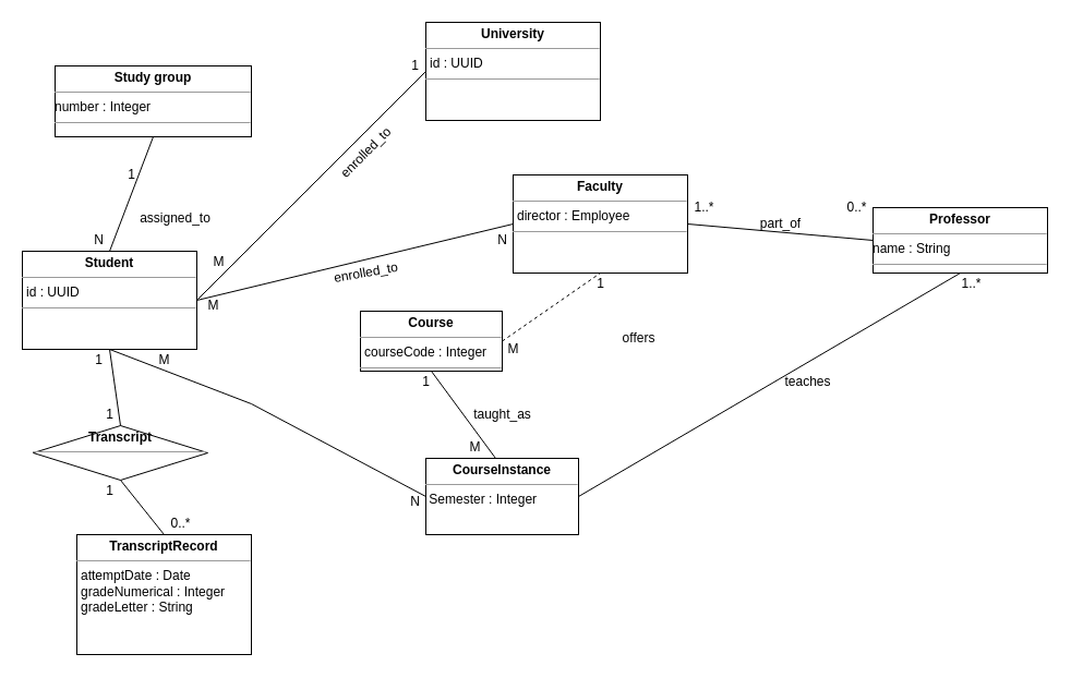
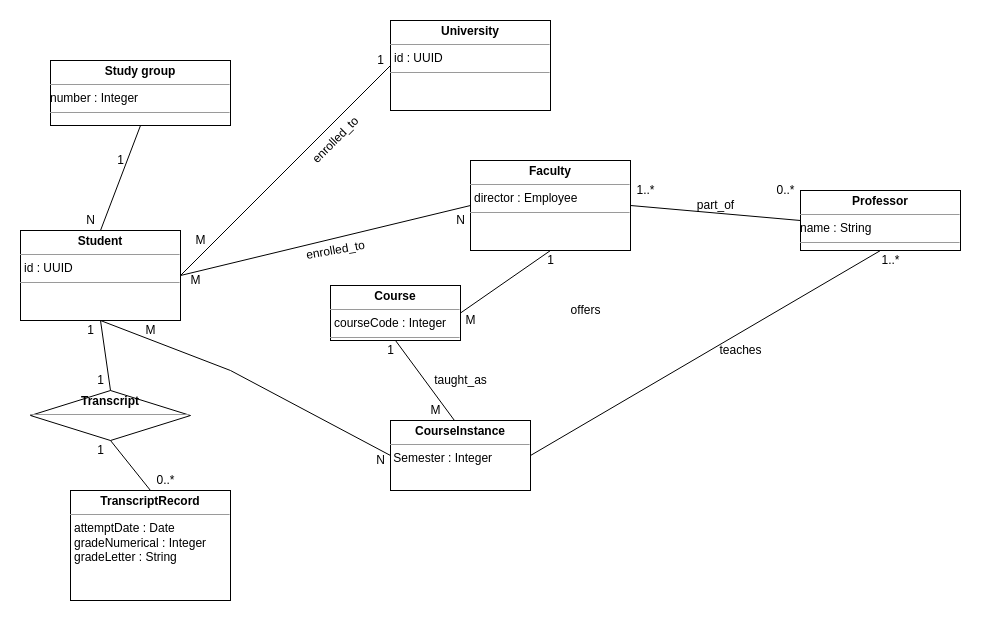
  <mxCell id="0" />
  <mxCell id="1" parent="0" />
  <mxCell id="2" value="&lt;p style=&quot;margin: 0px ; margin-top: 4px ; text-align: center&quot;&gt;&lt;b&gt;Student&lt;/b&gt;&lt;br&gt;&lt;/p&gt;&lt;hr size=&quot;1&quot;&gt;&lt;p style=&quot;margin: 0px ; margin-left: 4px&quot;&gt;id : UUID&lt;br&gt;&lt;/p&gt;&lt;hr size=&quot;1&quot;&gt;" style="verticalAlign=top;align=left;overflow=fill;fontSize=12;fontFamily=Helvetica;html=1;" vertex="1" parent="1"><mxGeometry x="20" y="230" width="160" height="90" as="geometry" /></mxCell>
  <mxCell id="3" value="&lt;p style=&quot;margin: 0px ; margin-top: 4px ; text-align: center&quot;&gt;&lt;b&gt;Study group&lt;/b&gt;&lt;br&gt;&lt;/p&gt;&lt;hr size=&quot;1&quot;&gt;number : Integer&lt;br&gt;&lt;hr size=&quot;1&quot;&gt;" style="verticalAlign=top;align=left;overflow=fill;fontSize=12;fontFamily=Helvetica;html=1;" vertex="1" parent="1"><mxGeometry x="50" y="60" width="180" height="65" as="geometry" /></mxCell>
  <mxCell id="4" value="" style="endArrow=none;html=1;rounded=0;exitX=0.5;exitY=0;exitDx=0;exitDy=0;entryX=0.5;entryY=1;entryDx=0;entryDy=0;" edge="1" parent="1" source="2" target="3"><mxGeometry width="50" height="50" relative="1" as="geometry"><mxPoint x="220" y="170" as="sourcePoint" /><mxPoint x="270" y="120" as="targetPoint" /></mxGeometry></mxCell>
- <mxCell id="5" value="assigned_to" style="text;html=1;align=center;verticalAlign=middle;resizable=0;points=[];autosize=1;strokeColor=none;fillColor=none;" vertex="1" parent="1"><mxGeometry x="120" y="190" width="80" height="20" as="geometry" /></mxCell>
  <mxCell id="6" value="&lt;p style=&quot;margin: 0px ; margin-top: 4px ; text-align: center&quot;&gt;&lt;b&gt;University&lt;/b&gt;&lt;br&gt;&lt;/p&gt;&lt;hr size=&quot;1&quot;&gt;&lt;p style=&quot;margin: 0px ; margin-left: 4px&quot;&gt;id : UUID&lt;br&gt;&lt;/p&gt;&lt;hr size=&quot;1&quot;&gt;" style="verticalAlign=top;align=left;overflow=fill;fontSize=12;fontFamily=Helvetica;html=1;" vertex="1" parent="1"><mxGeometry x="390" y="20" width="160" height="90" as="geometry" /></mxCell>
  <mxCell id="7" value="" style="endArrow=none;html=1;rounded=0;exitX=1;exitY=0.5;exitDx=0;exitDy=0;entryX=0;entryY=0.5;entryDx=0;entryDy=0;" edge="1" parent="1" source="2" target="6"><mxGeometry width="50" height="50" relative="1" as="geometry"><mxPoint x="270" y="170" as="sourcePoint" /><mxPoint x="320" y="120" as="targetPoint" /></mxGeometry></mxCell>
  <mxCell id="8" value="enrolled_to" style="text;html=1;align=center;verticalAlign=middle;resizable=0;points=[];autosize=1;strokeColor=none;fillColor=none;rotation=-45;" vertex="1" parent="1"><mxGeometry x="300" y="130" width="70" height="20" as="geometry" /></mxCell>
  <mxCell id="9" value="&lt;p style=&quot;margin: 0px ; margin-top: 4px ; text-align: center&quot;&gt;&lt;b&gt;Faculty&lt;/b&gt;&lt;br&gt;&lt;/p&gt;&lt;hr size=&quot;1&quot;&gt;&lt;p style=&quot;margin: 0px ; margin-left: 4px&quot;&gt;director : Employee&lt;br&gt;&lt;/p&gt;&lt;hr size=&quot;1&quot;&gt;" style="verticalAlign=top;align=left;overflow=fill;fontSize=12;fontFamily=Helvetica;html=1;" vertex="1" parent="1"><mxGeometry x="470" y="160" width="160" height="90" as="geometry" /></mxCell>
  <mxCell id="10" value="&lt;p style=&quot;margin: 0px ; margin-top: 4px ; text-align: center&quot;&gt;&lt;b&gt;Professor&lt;/b&gt;&lt;br&gt;&lt;/p&gt;&lt;hr size=&quot;1&quot;&gt;name : String&lt;br&gt;&lt;hr size=&quot;1&quot;&gt;" style="verticalAlign=top;align=left;overflow=fill;fontSize=12;fontFamily=Helvetica;html=1;" vertex="1" parent="1"><mxGeometry x="800" y="190" width="160" height="60" as="geometry" /></mxCell>
  <mxCell id="11" value="&lt;p style=&quot;margin: 0px ; margin-top: 4px ; text-align: center&quot;&gt;&lt;b&gt;Course&lt;/b&gt;&lt;br&gt;&lt;/p&gt;&lt;hr size=&quot;1&quot;&gt;&lt;p style=&quot;margin: 0px ; margin-left: 4px&quot;&gt;courseCode : Integer&lt;br&gt;&lt;/p&gt;&lt;hr size=&quot;1&quot;&gt;" style="verticalAlign=top;align=left;overflow=fill;fontSize=12;fontFamily=Helvetica;html=1;" vertex="1" parent="1"><mxGeometry x="330" y="285" width="130" height="55" as="geometry" /></mxCell>
- <mxCell id="12" value="" style="endArrow=none;html=1;rounded=0;entryX=0.5;entryY=1;entryDx=0;entryDy=0;exitX=1;exitY=0.5;exitDx=0;exitDy=0;dashed=1;" edge="1" parent="1" source="11" target="9"><mxGeometry width="50" height="50" relative="1" as="geometry"><mxPoint x="460" y="340" as="sourcePoint" /><mxPoint x="470" y="230" as="targetPoint" /></mxGeometry></mxCell>
+ <mxCell id="12" value="" style="endArrow=none;html=1;rounded=0;entryX=0.5;entryY=1;entryDx=0;entryDy=0;exitX=1;exitY=0.5;exitDx=0;exitDy=0;" edge="1" parent="1" source="11" target="9"><mxGeometry width="50" height="50" relative="1" as="geometry"><mxPoint x="460" y="340" as="sourcePoint" /><mxPoint x="470" y="230" as="targetPoint" /></mxGeometry></mxCell>
  <mxCell id="13" value="offers" style="text;html=1;align=center;verticalAlign=middle;resizable=0;points=[];autosize=1;strokeColor=none;fillColor=none;" vertex="1" parent="1"><mxGeometry x="560" y="300" width="50" height="20" as="geometry" /></mxCell>
  <mxCell id="14" value="part_of" style="text;html=1;align=center;verticalAlign=middle;resizable=0;points=[];autosize=1;strokeColor=none;fillColor=none;" vertex="1" parent="1"><mxGeometry x="690" y="195" width="50" height="20" as="geometry" /></mxCell>
  <mxCell id="15" value="" style="endArrow=none;html=1;rounded=0;exitX=1;exitY=0.5;exitDx=0;exitDy=0;entryX=0;entryY=0.5;entryDx=0;entryDy=0;" edge="1" parent="1" source="9" target="10"><mxGeometry width="50" height="50" relative="1" as="geometry"><mxPoint x="750" y="280" as="sourcePoint" /><mxPoint x="800" y="230" as="targetPoint" /></mxGeometry></mxCell>
  <mxCell id="16" value="" style="endArrow=none;html=1;rounded=0;entryX=0.5;entryY=1;entryDx=0;entryDy=0;exitX=1;exitY=0.5;exitDx=0;exitDy=0;" edge="1" parent="1" source="35" target="10"><mxGeometry width="50" height="50" relative="1" as="geometry"><mxPoint x="570" y="370" as="sourcePoint" /><mxPoint x="790" y="280" as="targetPoint" /></mxGeometry></mxCell>
  <mxCell id="17" value="teaches" style="text;html=1;align=center;verticalAlign=middle;resizable=0;points=[];autosize=1;strokeColor=none;fillColor=none;" vertex="1" parent="1"><mxGeometry x="710" y="340" width="60" height="20" as="geometry" /></mxCell>
  <mxCell id="18" value="1" style="text;html=1;align=center;verticalAlign=middle;resizable=0;points=[];autosize=1;strokeColor=none;fillColor=none;" vertex="1" parent="1"><mxGeometry x="540" y="250" width="20" height="20" as="geometry" /></mxCell>
  <mxCell id="19" value="1..*" style="text;html=1;align=center;verticalAlign=middle;resizable=0;points=[];autosize=1;strokeColor=none;fillColor=none;" vertex="1" parent="1"><mxGeometry x="875" y="250" width="30" height="20" as="geometry" /></mxCell>
  <mxCell id="20" value="1..*" style="text;html=1;align=center;verticalAlign=middle;resizable=0;points=[];autosize=1;strokeColor=none;fillColor=none;" vertex="1" parent="1"><mxGeometry x="630" y="180" width="30" height="20" as="geometry" /></mxCell>
  <mxCell id="21" value="0..*" style="text;html=1;align=center;verticalAlign=middle;resizable=0;points=[];autosize=1;strokeColor=none;fillColor=none;" vertex="1" parent="1"><mxGeometry x="770" y="180" width="30" height="20" as="geometry" /></mxCell>
  <mxCell id="22" value="&lt;p style=&quot;margin: 0px ; margin-top: 4px ; text-align: center&quot;&gt;&lt;b&gt;Transcript&lt;/b&gt;&lt;br&gt;&lt;/p&gt;&lt;hr size=&quot;1&quot;&gt;&lt;p style=&quot;margin: 0px ; margin-left: 4px&quot;&gt;&lt;br&gt;&lt;/p&gt;" style="rhombus;verticalAlign=top;align=left;overflow=fill;fontSize=12;fontFamily=Helvetica;html=1;" vertex="1" parent="1"><mxGeometry x="30" y="390" width="160" height="50" as="geometry" /></mxCell>
  <mxCell id="23" value="" style="endArrow=none;html=1;rounded=0;exitX=1;exitY=0.5;exitDx=0;exitDy=0;entryX=0;entryY=0.5;entryDx=0;entryDy=0;" edge="1" parent="1" source="2" target="9"><mxGeometry width="50" height="50" relative="1" as="geometry"><mxPoint x="210" y="320" as="sourcePoint" /><mxPoint x="260" y="270" as="targetPoint" /></mxGeometry></mxCell>
  <mxCell id="24" value="enrolled_to" style="text;html=1;align=center;verticalAlign=middle;resizable=0;points=[];autosize=1;strokeColor=none;fillColor=none;rotation=-10;" vertex="1" parent="1"><mxGeometry x="300" y="240" width="70" height="20" as="geometry" /></mxCell>
  <mxCell id="25" value="M" style="text;html=1;align=center;verticalAlign=middle;resizable=0;points=[];autosize=1;strokeColor=none;fillColor=none;" vertex="1" parent="1"><mxGeometry x="180" y="270" width="30" height="20" as="geometry" /></mxCell>
  <mxCell id="26" value="N" style="text;html=1;align=center;verticalAlign=middle;resizable=0;points=[];autosize=1;strokeColor=none;fillColor=none;" vertex="1" parent="1"><mxGeometry x="450" y="210" width="20" height="20" as="geometry" /></mxCell>
  <mxCell id="27" value="M" style="text;html=1;align=center;verticalAlign=middle;resizable=0;points=[];autosize=1;strokeColor=none;fillColor=none;" vertex="1" parent="1"><mxGeometry x="185" y="230" width="30" height="20" as="geometry" /></mxCell>
  <mxCell id="28" value="1" style="text;html=1;align=center;verticalAlign=middle;resizable=0;points=[];autosize=1;strokeColor=none;fillColor=none;" vertex="1" parent="1"><mxGeometry x="370" y="50" width="20" height="20" as="geometry" /></mxCell>
  <mxCell id="29" value="N" style="text;html=1;align=center;verticalAlign=middle;resizable=0;points=[];autosize=1;strokeColor=none;fillColor=none;" vertex="1" parent="1"><mxGeometry x="80" y="210" width="20" height="20" as="geometry" /></mxCell>
  <mxCell id="30" value="1" style="text;html=1;align=center;verticalAlign=middle;resizable=0;points=[];autosize=1;strokeColor=none;fillColor=none;" vertex="1" parent="1"><mxGeometry x="110" y="150" width="20" height="20" as="geometry" /></mxCell>
  <mxCell id="31" value="" style="endArrow=none;html=1;rounded=0;exitX=0.5;exitY=1;exitDx=0;exitDy=0;entryX=0;entryY=0.5;entryDx=0;entryDy=0;" edge="1" parent="1" source="2" target="35"><mxGeometry width="50" height="50" relative="1" as="geometry"><mxPoint x="280" y="330" as="sourcePoint" /><mxPoint x="360" y="380" as="targetPoint" /><Array as="points"><mxPoint x="230" y="370" /></Array></mxGeometry></mxCell>
  <mxCell id="32" value="&lt;p style=&quot;margin: 0px ; margin-top: 4px ; text-align: center&quot;&gt;&lt;b&gt;TranscriptRecord&lt;/b&gt;&lt;br&gt;&lt;/p&gt;&lt;hr size=&quot;1&quot;&gt;&lt;p style=&quot;margin: 0px ; margin-left: 4px&quot;&gt;attemptDate : Date&lt;/p&gt;&lt;p style=&quot;margin: 0px ; margin-left: 4px&quot;&gt;gradeNumerical : Integer&lt;/p&gt;&lt;p style=&quot;margin: 0px ; margin-left: 4px&quot;&gt;gradeLetter : String&lt;br&gt;&lt;/p&gt;" style="verticalAlign=top;align=left;overflow=fill;fontSize=12;fontFamily=Helvetica;html=1;" vertex="1" parent="1"><mxGeometry x="70" y="490" width="160" height="110" as="geometry" /></mxCell>
  <mxCell id="33" value="" style="endArrow=none;html=1;rounded=0;entryX=0.5;entryY=1;entryDx=0;entryDy=0;exitX=0.5;exitY=0;exitDx=0;exitDy=0;" edge="1" parent="1" source="32" target="22"><mxGeometry width="50" height="50" relative="1" as="geometry"><mxPoint x="140" y="510" as="sourcePoint" /><mxPoint x="190" y="460" as="targetPoint" /></mxGeometry></mxCell>
  <mxCell id="34" value="" style="endArrow=none;html=1;rounded=0;entryX=0.5;entryY=1;entryDx=0;entryDy=0;exitX=0.5;exitY=0;exitDx=0;exitDy=0;" edge="1" parent="1" source="22" target="2"><mxGeometry width="50" height="50" relative="1" as="geometry"><mxPoint x="280" y="390" as="sourcePoint" /><mxPoint x="330" y="340" as="targetPoint" /></mxGeometry></mxCell>
  <mxCell id="35" value="&lt;p style=&quot;margin: 0px ; margin-top: 4px ; text-align: center&quot;&gt;&lt;b&gt;CourseInstance&lt;/b&gt;&lt;/p&gt;&lt;hr size=&quot;1&quot;&gt;&lt;div style=&quot;height: 2px&quot;&gt;&amp;nbsp;Semester : Integer&lt;br&gt;&lt;/div&gt;" style="verticalAlign=top;align=left;overflow=fill;fontSize=12;fontFamily=Helvetica;html=1;" vertex="1" parent="1"><mxGeometry x="390" y="420" width="140" height="70" as="geometry" /></mxCell>
  <mxCell id="36" value="1" style="text;html=1;align=center;verticalAlign=middle;resizable=0;points=[];autosize=1;strokeColor=none;fillColor=none;" vertex="1" parent="1"><mxGeometry x="80" y="320" width="20" height="20" as="geometry" /></mxCell>
  <mxCell id="37" value="1" style="text;html=1;align=center;verticalAlign=middle;resizable=0;points=[];autosize=1;strokeColor=none;fillColor=none;" vertex="1" parent="1"><mxGeometry x="90" y="370" width="20" height="20" as="geometry" /></mxCell>
  <mxCell id="38" value="1" style="text;html=1;align=center;verticalAlign=middle;resizable=0;points=[];autosize=1;strokeColor=none;fillColor=none;" vertex="1" parent="1"><mxGeometry x="90" y="440" width="20" height="20" as="geometry" /></mxCell>
  <mxCell id="39" value="0..*" style="text;html=1;align=center;verticalAlign=middle;resizable=0;points=[];autosize=1;strokeColor=none;fillColor=none;" vertex="1" parent="1"><mxGeometry x="150" y="470" width="30" height="20" as="geometry" /></mxCell>
  <mxCell id="40" value="" style="endArrow=none;html=1;rounded=0;exitX=0.5;exitY=1;exitDx=0;exitDy=0;entryX=0.457;entryY=0;entryDx=0;entryDy=0;entryPerimeter=0;" edge="1" parent="1" source="11" target="35"><mxGeometry width="50" height="50" relative="1" as="geometry"><mxPoint x="530" y="420" as="sourcePoint" /><mxPoint x="580" y="370" as="targetPoint" /></mxGeometry></mxCell>
  <mxCell id="41" value="taught_as" style="text;html=1;align=center;verticalAlign=middle;resizable=0;points=[];autosize=1;strokeColor=none;fillColor=none;rotation=0;" vertex="1" parent="1"><mxGeometry x="425" y="370" width="70" height="20" as="geometry" /></mxCell>
  <mxCell id="42" value="M" style="text;html=1;align=center;verticalAlign=middle;resizable=0;points=[];autosize=1;strokeColor=none;fillColor=none;" vertex="1" parent="1"><mxGeometry x="135" y="320" width="30" height="20" as="geometry" /></mxCell>
  <mxCell id="43" value="N" style="text;html=1;align=center;verticalAlign=middle;resizable=0;points=[];autosize=1;strokeColor=none;fillColor=none;" vertex="1" parent="1"><mxGeometry x="370" y="450" width="20" height="20" as="geometry" /></mxCell>
  <mxCell id="44" value="M" style="text;html=1;align=center;verticalAlign=middle;resizable=0;points=[];autosize=1;strokeColor=none;fillColor=none;" vertex="1" parent="1"><mxGeometry x="455" y="310" width="30" height="20" as="geometry" /></mxCell>
  <mxCell id="45" value="1" style="text;html=1;align=center;verticalAlign=middle;resizable=0;points=[];autosize=1;strokeColor=none;fillColor=none;" vertex="1" parent="1"><mxGeometry x="380" y="340" width="20" height="20" as="geometry" /></mxCell>
  <mxCell id="46" value="M" style="text;html=1;align=center;verticalAlign=middle;resizable=0;points=[];autosize=1;strokeColor=none;fillColor=none;" vertex="1" parent="1"><mxGeometry x="420" y="400" width="30" height="20" as="geometry" /></mxCell>
